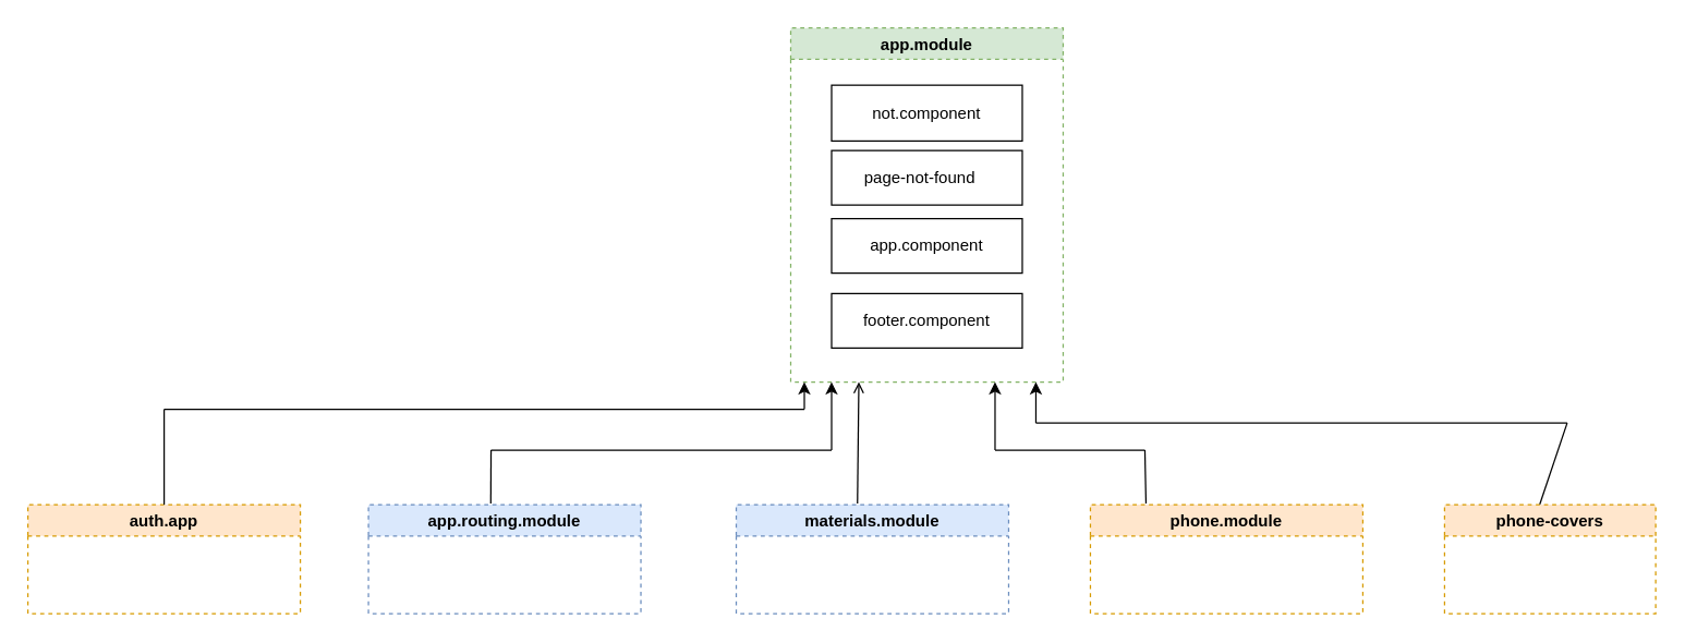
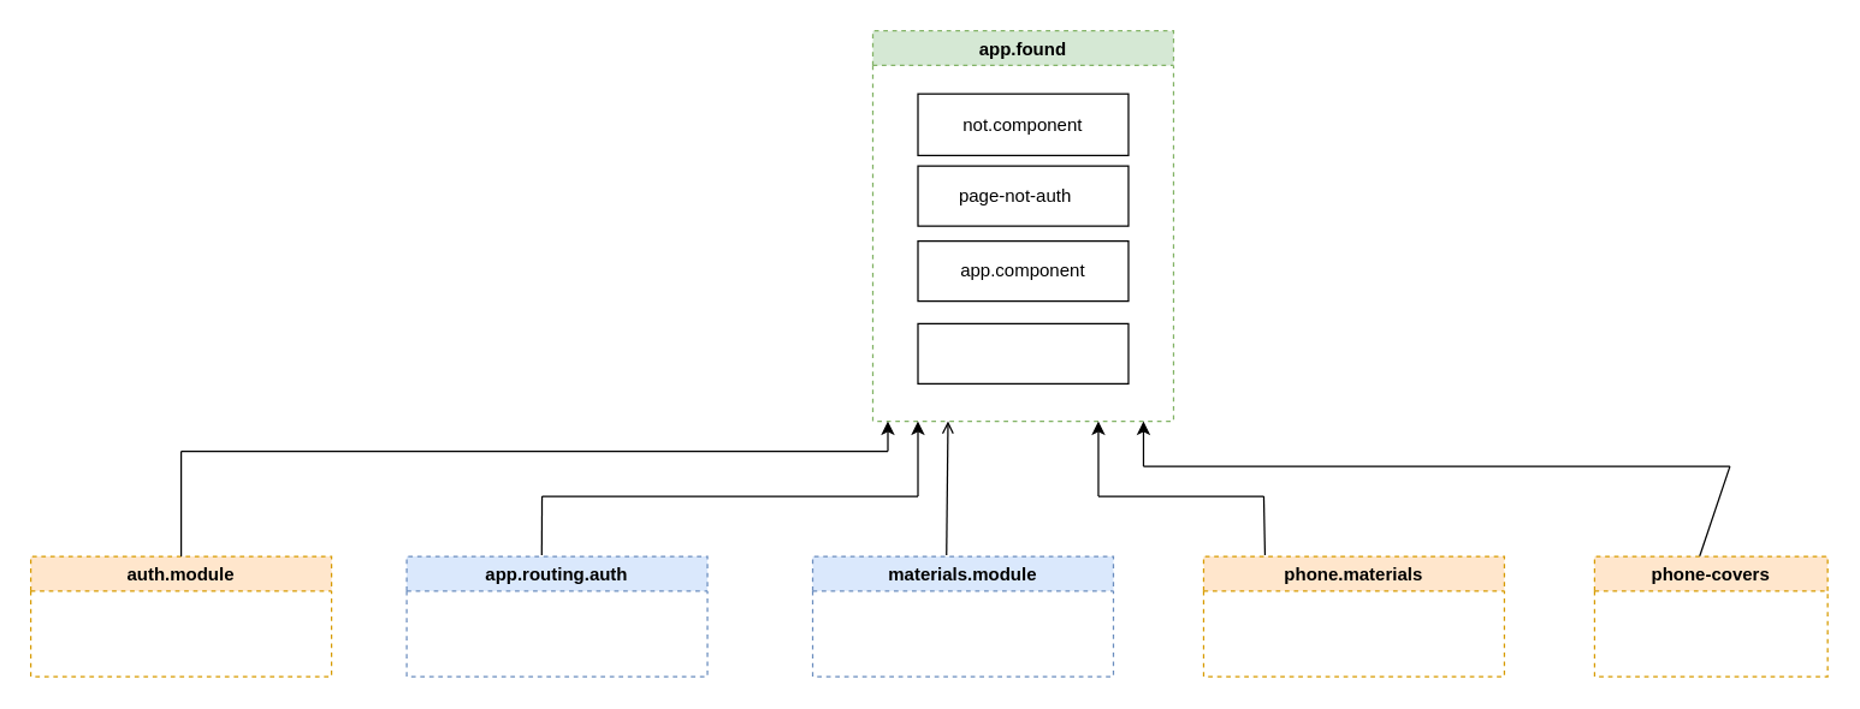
  <mxCell id="0" />
  <mxCell id="1" parent="0" />
- <mxCell id="2" value="app.module" style="swimlane;dashed=1;fillColor=#d5e8d4;strokeColor=#82b366;" parent="1" vertex="1"><mxGeometry x="580" y="20" width="200" height="260" as="geometry"><mxRectangle x="476" y="200" width="130" height="23" as="alternateBounds" /></mxGeometry></mxCell>
+ <mxCell id="2" value="app.found" style="swimlane;dashed=1;fillColor=#d5e8d4;strokeColor=#82b366;" parent="1" vertex="1"><mxGeometry x="580" y="20" width="200" height="260" as="geometry"><mxRectangle x="476" y="200" width="130" height="23" as="alternateBounds" /></mxGeometry></mxCell>
  <mxCell id="3" value="" style="rounded=0;whiteSpace=wrap;html=1;fillColor=none;" parent="2" vertex="1"><mxGeometry x="30" y="42" width="140" height="41" as="geometry" /></mxCell>
  <mxCell id="4" value="&lt;font color=&quot;#000000&quot;&gt;not.component&lt;/font&gt;" style="text;html=1;strokeColor=none;fillColor=none;align=center;verticalAlign=middle;whiteSpace=wrap;rounded=0;fontColor=#FFFFFF;" parent="2" vertex="1"><mxGeometry x="40" y="47.5" width="120" height="30" as="geometry" /></mxCell>
  <mxCell id="5" value="" style="rounded=0;whiteSpace=wrap;html=1;fontColor=#000000;fillColor=none;" parent="2" vertex="1"><mxGeometry x="30" y="195" width="140" height="40" as="geometry" /></mxCell>
- <mxCell id="6" value="footer.component" style="text;html=1;strokeColor=none;fillColor=none;align=center;verticalAlign=middle;whiteSpace=wrap;rounded=0;fontColor=#000000;" parent="2" vertex="1"><mxGeometry x="50" y="200" width="100" height="30" as="geometry" /></mxCell>
  <mxCell id="7" value="" style="rounded=0;whiteSpace=wrap;html=1;fontColor=#000000;fillColor=none;" parent="2" vertex="1"><mxGeometry x="30" y="90" width="140" height="40" as="geometry" /></mxCell>
- <mxCell id="8" value="page-not-found" style="text;html=1;strokeColor=none;fillColor=none;align=center;verticalAlign=middle;whiteSpace=wrap;rounded=0;fontColor=#000000;" parent="2" vertex="1"><mxGeometry x="40" y="95" width="110" height="30" as="geometry" /></mxCell>
+ <mxCell id="8" value="page-not-auth" style="text;html=1;strokeColor=none;fillColor=none;align=center;verticalAlign=middle;whiteSpace=wrap;rounded=0;fontColor=#000000;" parent="2" vertex="1"><mxGeometry x="40" y="95" width="110" height="30" as="geometry" /></mxCell>
  <mxCell id="9" value="" style="rounded=0;whiteSpace=wrap;html=1;fontColor=#000000;fillColor=none;" parent="2" vertex="1"><mxGeometry x="30" y="140" width="140" height="40" as="geometry" /></mxCell>
  <mxCell id="10" value="app.component" style="text;html=1;strokeColor=none;fillColor=none;align=center;verticalAlign=middle;whiteSpace=wrap;rounded=0;fontColor=#000000;" parent="2" vertex="1"><mxGeometry x="40" y="145" width="120" height="30" as="geometry" /></mxCell>
- <mxCell id="11" value="app.routing.module" style="swimlane;fillColor=#dae8fc;dashed=1;strokeColor=#6c8ebf;" parent="1" vertex="1"><mxGeometry x="270" y="370" width="200" height="80" as="geometry" /></mxCell>
+ <mxCell id="11" value="app.routing.auth" style="swimlane;fillColor=#dae8fc;dashed=1;strokeColor=#6c8ebf;" parent="1" vertex="1"><mxGeometry x="270" y="370" width="200" height="80" as="geometry" /></mxCell>
  <mxCell id="12" value="" style="endArrow=none;html=1;rounded=0;fontColor=#000000;exitX=0.449;exitY=-0.01;exitDx=0;exitDy=0;exitPerimeter=0;" parent="1" source="11" edge="1"><mxGeometry width="50" height="50" relative="1" as="geometry"><mxPoint x="490" y="350" as="sourcePoint" /><mxPoint x="360" y="330" as="targetPoint" /></mxGeometry></mxCell>
  <mxCell id="13" value="" style="endArrow=none;html=1;rounded=0;fontColor=#000000;" parent="1" edge="1"><mxGeometry width="50" height="50" relative="1" as="geometry"><mxPoint x="360" y="330" as="sourcePoint" /><mxPoint x="610" y="330" as="targetPoint" /></mxGeometry></mxCell>
  <mxCell id="14" value="" style="endArrow=classic;html=1;rounded=0;fontColor=#000000;" parent="1" edge="1"><mxGeometry width="50" height="50" relative="1" as="geometry"><mxPoint x="610" y="330" as="sourcePoint" /><mxPoint x="610" y="280" as="targetPoint" /></mxGeometry></mxCell>
  <mxCell id="15" value="materials.module" style="swimlane;dashed=1;fillColor=#dae8fc;strokeColor=#6c8ebf;" parent="1" vertex="1"><mxGeometry x="540" y="370" width="200" height="80" as="geometry" /></mxCell>
  <mxCell id="16" value="" style="endArrow=open;html=1;rounded=0;fontColor=#000000;exitX=0.445;exitY=-0.012;exitDx=0;exitDy=0;exitPerimeter=0;entryX=0.25;entryY=1;entryDx=0;entryDy=0;" parent="1" source="15" target="2" edge="1"><mxGeometry width="50" height="50" relative="1" as="geometry"><mxPoint x="760" y="350" as="sourcePoint" /><mxPoint x="810" y="300" as="targetPoint" /></mxGeometry></mxCell>
- <mxCell id="17" value="phone.module" style="swimlane;dashed=1;fillColor=#ffe6cc;strokeColor=#d79b00;" parent="1" vertex="1"><mxGeometry x="800" y="370" width="200" height="80" as="geometry" /></mxCell>
+ <mxCell id="17" value="phone.materials" style="swimlane;dashed=1;fillColor=#ffe6cc;strokeColor=#d79b00;" parent="1" vertex="1"><mxGeometry x="800" y="370" width="200" height="80" as="geometry" /></mxCell>
  <mxCell id="18" value="" style="endArrow=none;html=1;rounded=0;fontColor=#000000;exitX=0.204;exitY=-0.012;exitDx=0;exitDy=0;exitPerimeter=0;" parent="1" source="17" edge="1"><mxGeometry width="50" height="50" relative="1" as="geometry"><mxPoint x="810" y="510" as="sourcePoint" /><mxPoint x="840" y="330" as="targetPoint" /></mxGeometry></mxCell>
  <mxCell id="19" value="" style="endArrow=none;html=1;rounded=0;fontColor=#000000;" parent="1" edge="1"><mxGeometry width="50" height="50" relative="1" as="geometry"><mxPoint x="840" y="330" as="sourcePoint" /><mxPoint x="730" y="330" as="targetPoint" /></mxGeometry></mxCell>
  <mxCell id="20" value="" style="endArrow=classic;html=1;rounded=0;fontColor=#000000;entryX=0.75;entryY=1;entryDx=0;entryDy=0;" parent="1" target="2" edge="1"><mxGeometry width="50" height="50" relative="1" as="geometry"><mxPoint x="730" y="330" as="sourcePoint" /><mxPoint x="890" y="370" as="targetPoint" /></mxGeometry></mxCell>
  <mxCell id="21" value="phone-covers" style="swimlane;dashed=1;fillColor=#ffe6cc;strokeColor=#d79b00;" parent="1" vertex="1"><mxGeometry x="1060" y="370" width="155" height="80" as="geometry" /></mxCell>
  <mxCell id="22" value="" style="endArrow=none;html=1;rounded=0;fontColor=#000000;exitX=0.451;exitY=-0.004;exitDx=0;exitDy=0;exitPerimeter=0;" parent="1" source="21" edge="1"><mxGeometry width="50" height="50" relative="1" as="geometry"><mxPoint x="850" y="320" as="sourcePoint" /><mxPoint x="1150" y="310" as="targetPoint" /></mxGeometry></mxCell>
  <mxCell id="23" value="" style="endArrow=none;html=1;rounded=0;fontColor=#000000;" parent="1" edge="1"><mxGeometry width="50" height="50" relative="1" as="geometry"><mxPoint x="760" y="310" as="sourcePoint" /><mxPoint x="1150" y="310" as="targetPoint" /></mxGeometry></mxCell>
  <mxCell id="24" value="" style="endArrow=classic;html=1;rounded=0;fontColor=#000000;" parent="1" edge="1"><mxGeometry width="50" height="50" relative="1" as="geometry"><mxPoint x="760" y="310" as="sourcePoint" /><mxPoint x="760" y="280" as="targetPoint" /></mxGeometry></mxCell>
- <mxCell id="25" value="auth.app" style="swimlane;dashed=1;fillColor=#ffe6cc;strokeColor=#d79b00;" parent="1" vertex="1"><mxGeometry x="20" y="370" width="200" height="80" as="geometry" /></mxCell>
+ <mxCell id="25" value="auth.module" style="swimlane;dashed=1;fillColor=#ffe6cc;strokeColor=#d79b00;" parent="1" vertex="1"><mxGeometry x="20" y="370" width="200" height="80" as="geometry" /></mxCell>
  <mxCell id="26" value="" style="endArrow=none;html=1;rounded=0;fontColor=#000000;exitX=0.5;exitY=0;exitDx=0;exitDy=0;" parent="1" source="25" edge="1"><mxGeometry width="50" height="50" relative="1" as="geometry"><mxPoint x="470" y="390" as="sourcePoint" /><mxPoint x="120" y="300" as="targetPoint" /></mxGeometry></mxCell>
  <mxCell id="27" value="" style="endArrow=none;html=1;rounded=0;fontColor=#000000;" parent="1" edge="1"><mxGeometry width="50" height="50" relative="1" as="geometry"><mxPoint x="120" y="300" as="sourcePoint" /><mxPoint x="590" y="300" as="targetPoint" /></mxGeometry></mxCell>
  <mxCell id="28" value="" style="endArrow=classic;html=1;rounded=0;fontColor=#000000;" parent="1" edge="1"><mxGeometry width="50" height="50" relative="1" as="geometry"><mxPoint x="590" y="300" as="sourcePoint" /><mxPoint x="590" y="280" as="targetPoint" /></mxGeometry></mxCell>
